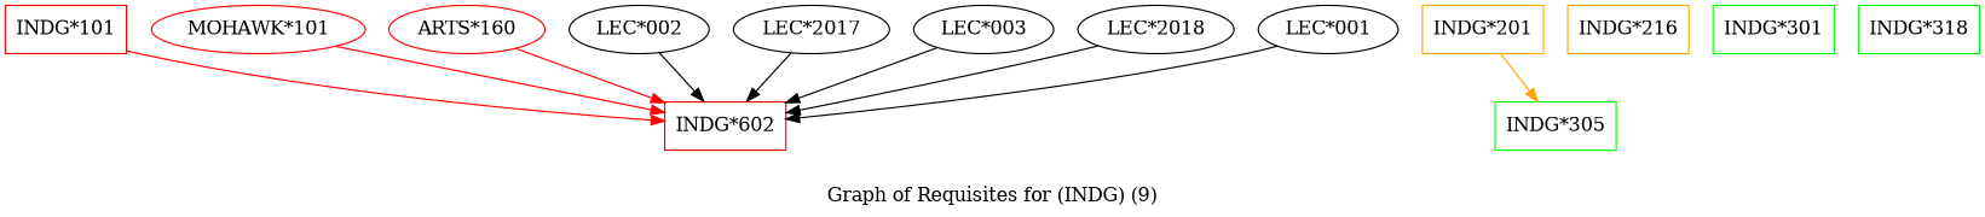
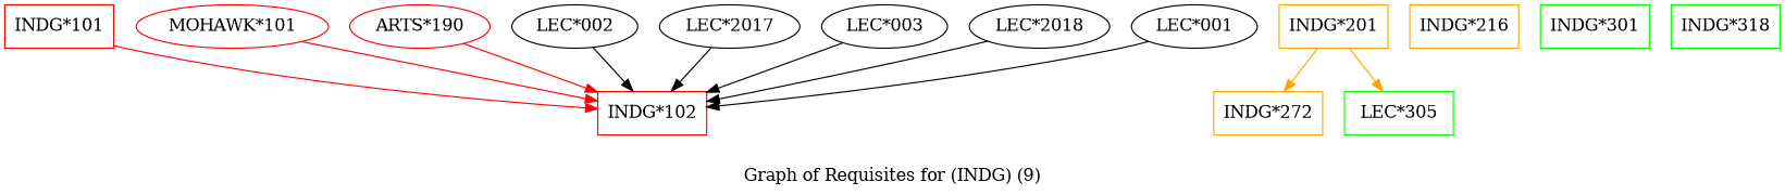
  strict digraph {
    label="Graph of Requisites for (INDG) (9)"
    node [shape=box]
    "INDG*101" [color=red height=0.5 width=1.25]
-   "INDG*102" [color=red height=0.5 width=1.25 label="INDG*602"]
+   "INDG*102" [color=red height=0.5 width=1.25]
    "MOHAWK*101" [color=red height=0.5 width=2.2026 shape=""]
-   "ARTS*190" [color=red height=0.5 width=1.6068 label="ARTS*160" shape=""]
+   "ARTS*190" [color=red height=0.5 width=1.6068 shape=""]
    "LEC*002" [height=0.5 width=1.4443 shape=""]
    "LEC*2017" [height=0.5 width=1.6068 shape=""]
    "LEC*003" [height=0.5 width=1.4443 shape=""]
    "LEC*2018" [height=0.5 width=1.6068 shape=""]
    "LEC*001" [height=0.5 width=1.4443 shape=""]
    "INDG*201" [color=orange height=0.5 width=1.25]
-   "INDG*305" [color=green height=0.5 width=1.25]
+   "INDG*272" [color=orange height=0.5 width=1.25]
+   "INDG*305" [color=green height=0.5 width=1.25 label="LEC*305"]
    "INDG*216" [color=orange height=0.5 width=1.25]
    "INDG*301" [color=green height=0.5 width=1.25]
    "INDG*318" [color=green height=0.5 width=1.25]
    "INDG*101" -> "INDG*102" [color=red]
    "MOHAWK*101" -> "INDG*102" [color=red]
    "ARTS*190" -> "INDG*102" [color=red]
    "LEC*002" -> "INDG*102"
    "LEC*2017" -> "INDG*102"
    "LEC*003" -> "INDG*102"
    "LEC*2018" -> "INDG*102"
    "LEC*001" -> "INDG*102"
+   "INDG*201" -> "INDG*272" [color=orange]
    "INDG*201" -> "INDG*305" [color=orange]
  }
